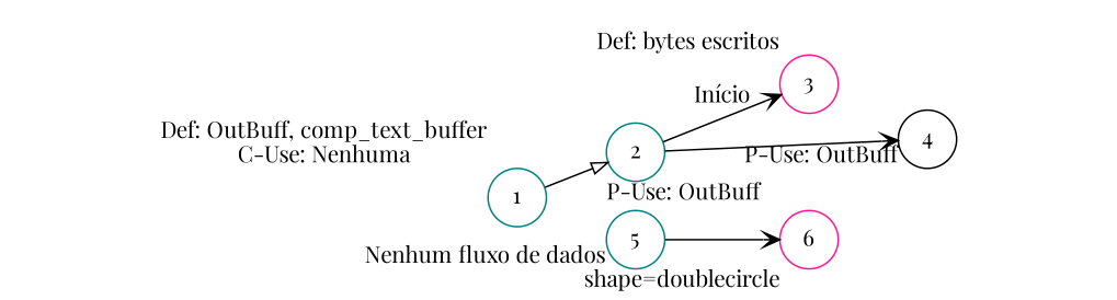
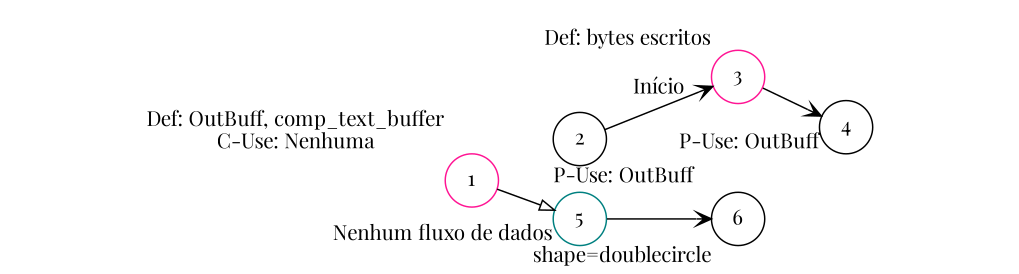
  digraph {
    fontname="Playfair Display"
    rankdir=LR
    node [color=teal fontname="Playfair Display" shape=circle xlabel="P-Use: OutBuff"]
    edge [arrowhead=vee fontname="Playfair Display"]
-   n1 [label=1 xlabel="Def: OutBuff, comp_text_buffer\nC-Use: Nenhuma"]
-   n2 [label=2]
+   n1 [color=deeppink label=1 xlabel="Def: OutBuff, comp_text_buffer\nC-Use: Nenhuma"]
+   n2 [color=black label=2]
    n3 [color=deeppink label=3 xlabel="Def: bytes escritos"]
    n4 [color=black label=4]
    n5 [label=5 xlabel="Nenhum fluxo de dados"]
-   n6 [color=deeppink label=6 xlabel="shape=doublecircle"]
-   n1 -> n2 [arrowhead=onormal]
+   n6 [color=black label=6 xlabel="shape=doublecircle"]
+   n1 -> n5 [arrowhead=onormal]
    n2 -> n3 [label="Início"]
-   n2 -> n4
+   n3 -> n4
    n5 -> n6
  }
